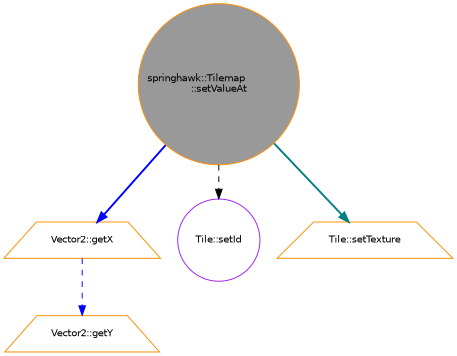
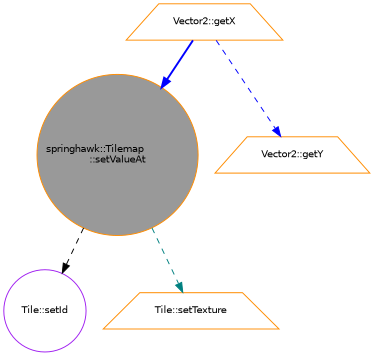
  digraph {
    rankdir=TB
    node [color=darkorange fillcolor=white fontname=Helvetica fontsize=10 shape=trapezium style=filled]
    edge [color=blue fontname=Helvetica fontsize=10 labelfontname=Helvetica labelfontsize=10 style=bold]
    n1 [fillcolor=grey60 fontcolor=black height=0.2 label="springhawk::Tilemap\l::setValueAt" shape=circle width=0.4]
    n2 [height=0.2 label="Vector2::getX" width=0.4]
    n3 [color=purple height=0.2 label="Tile::setId" shape=circle width=0.4]
    n4 [height=0.2 label="Tile::setTexture" width=0.4]
    n5 [height=0.2 label="Vector2::getY" width=0.4]
-   n1 -> n2
+   n2 -> n1
    n1 -> n3 [color=black style=dashed]
-   n1 -> n4 [color=teal]
+   n1 -> n4 [color=teal style=dashed]
    n2 -> n5 [style=dashed]
  }
